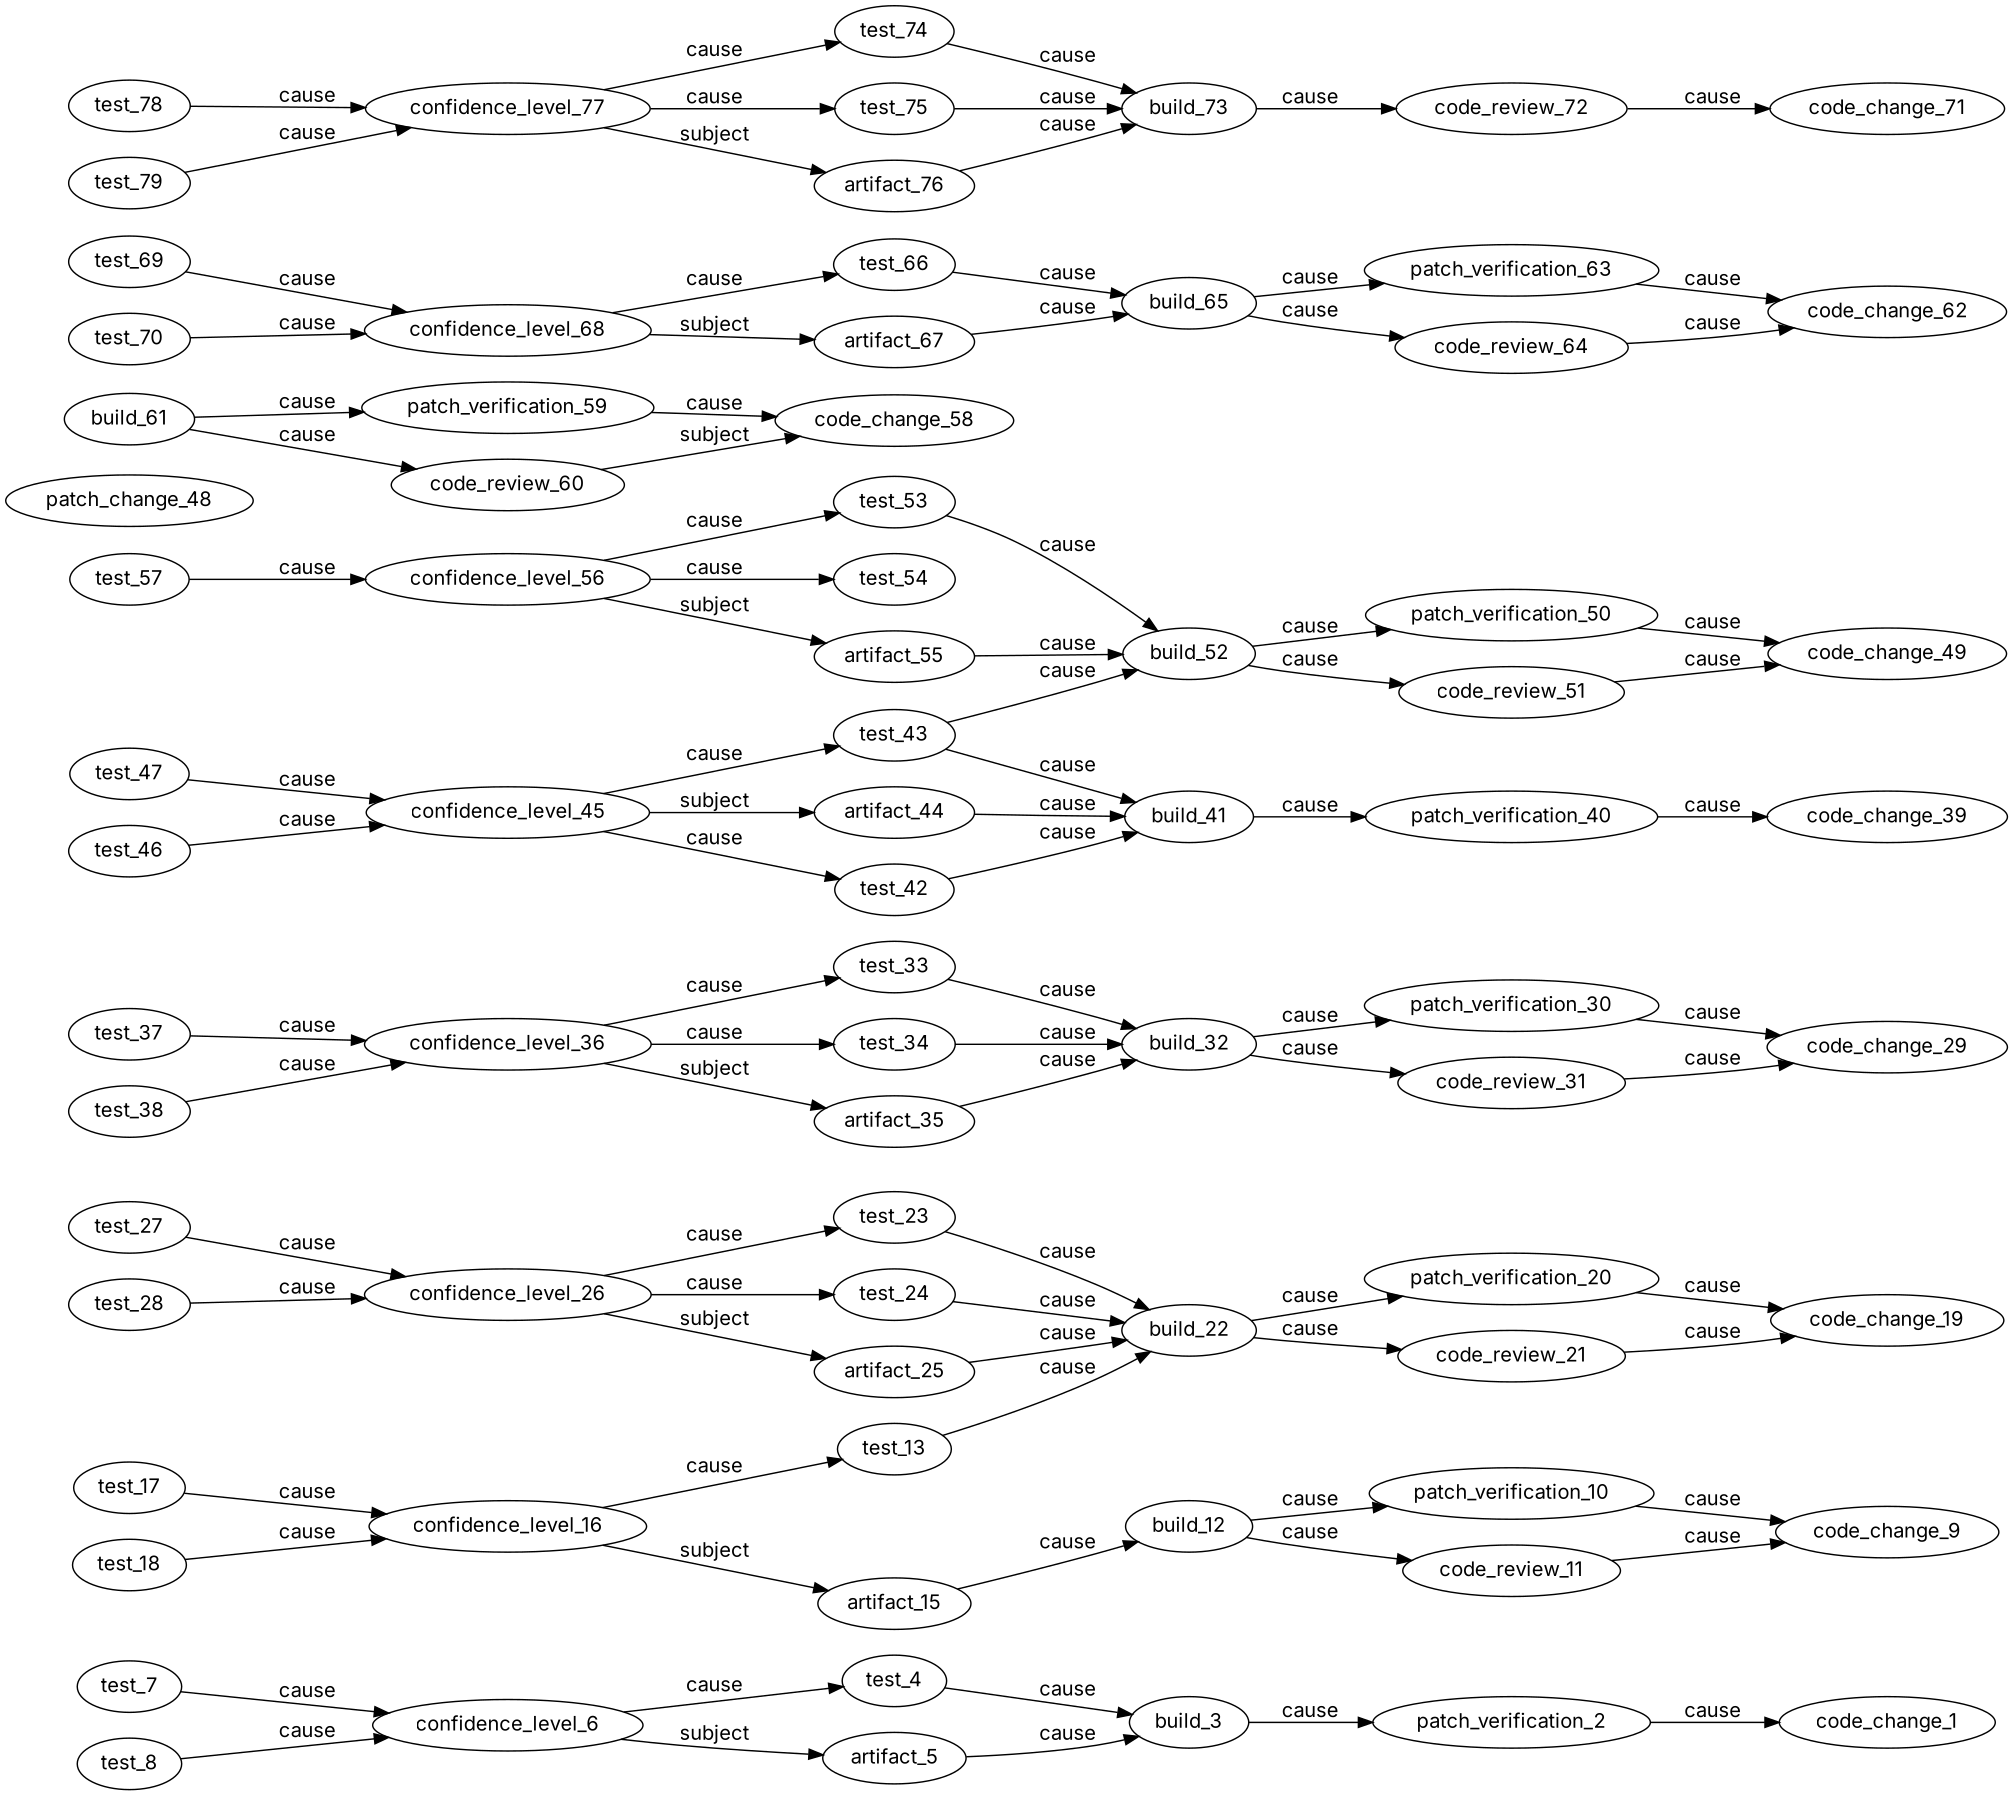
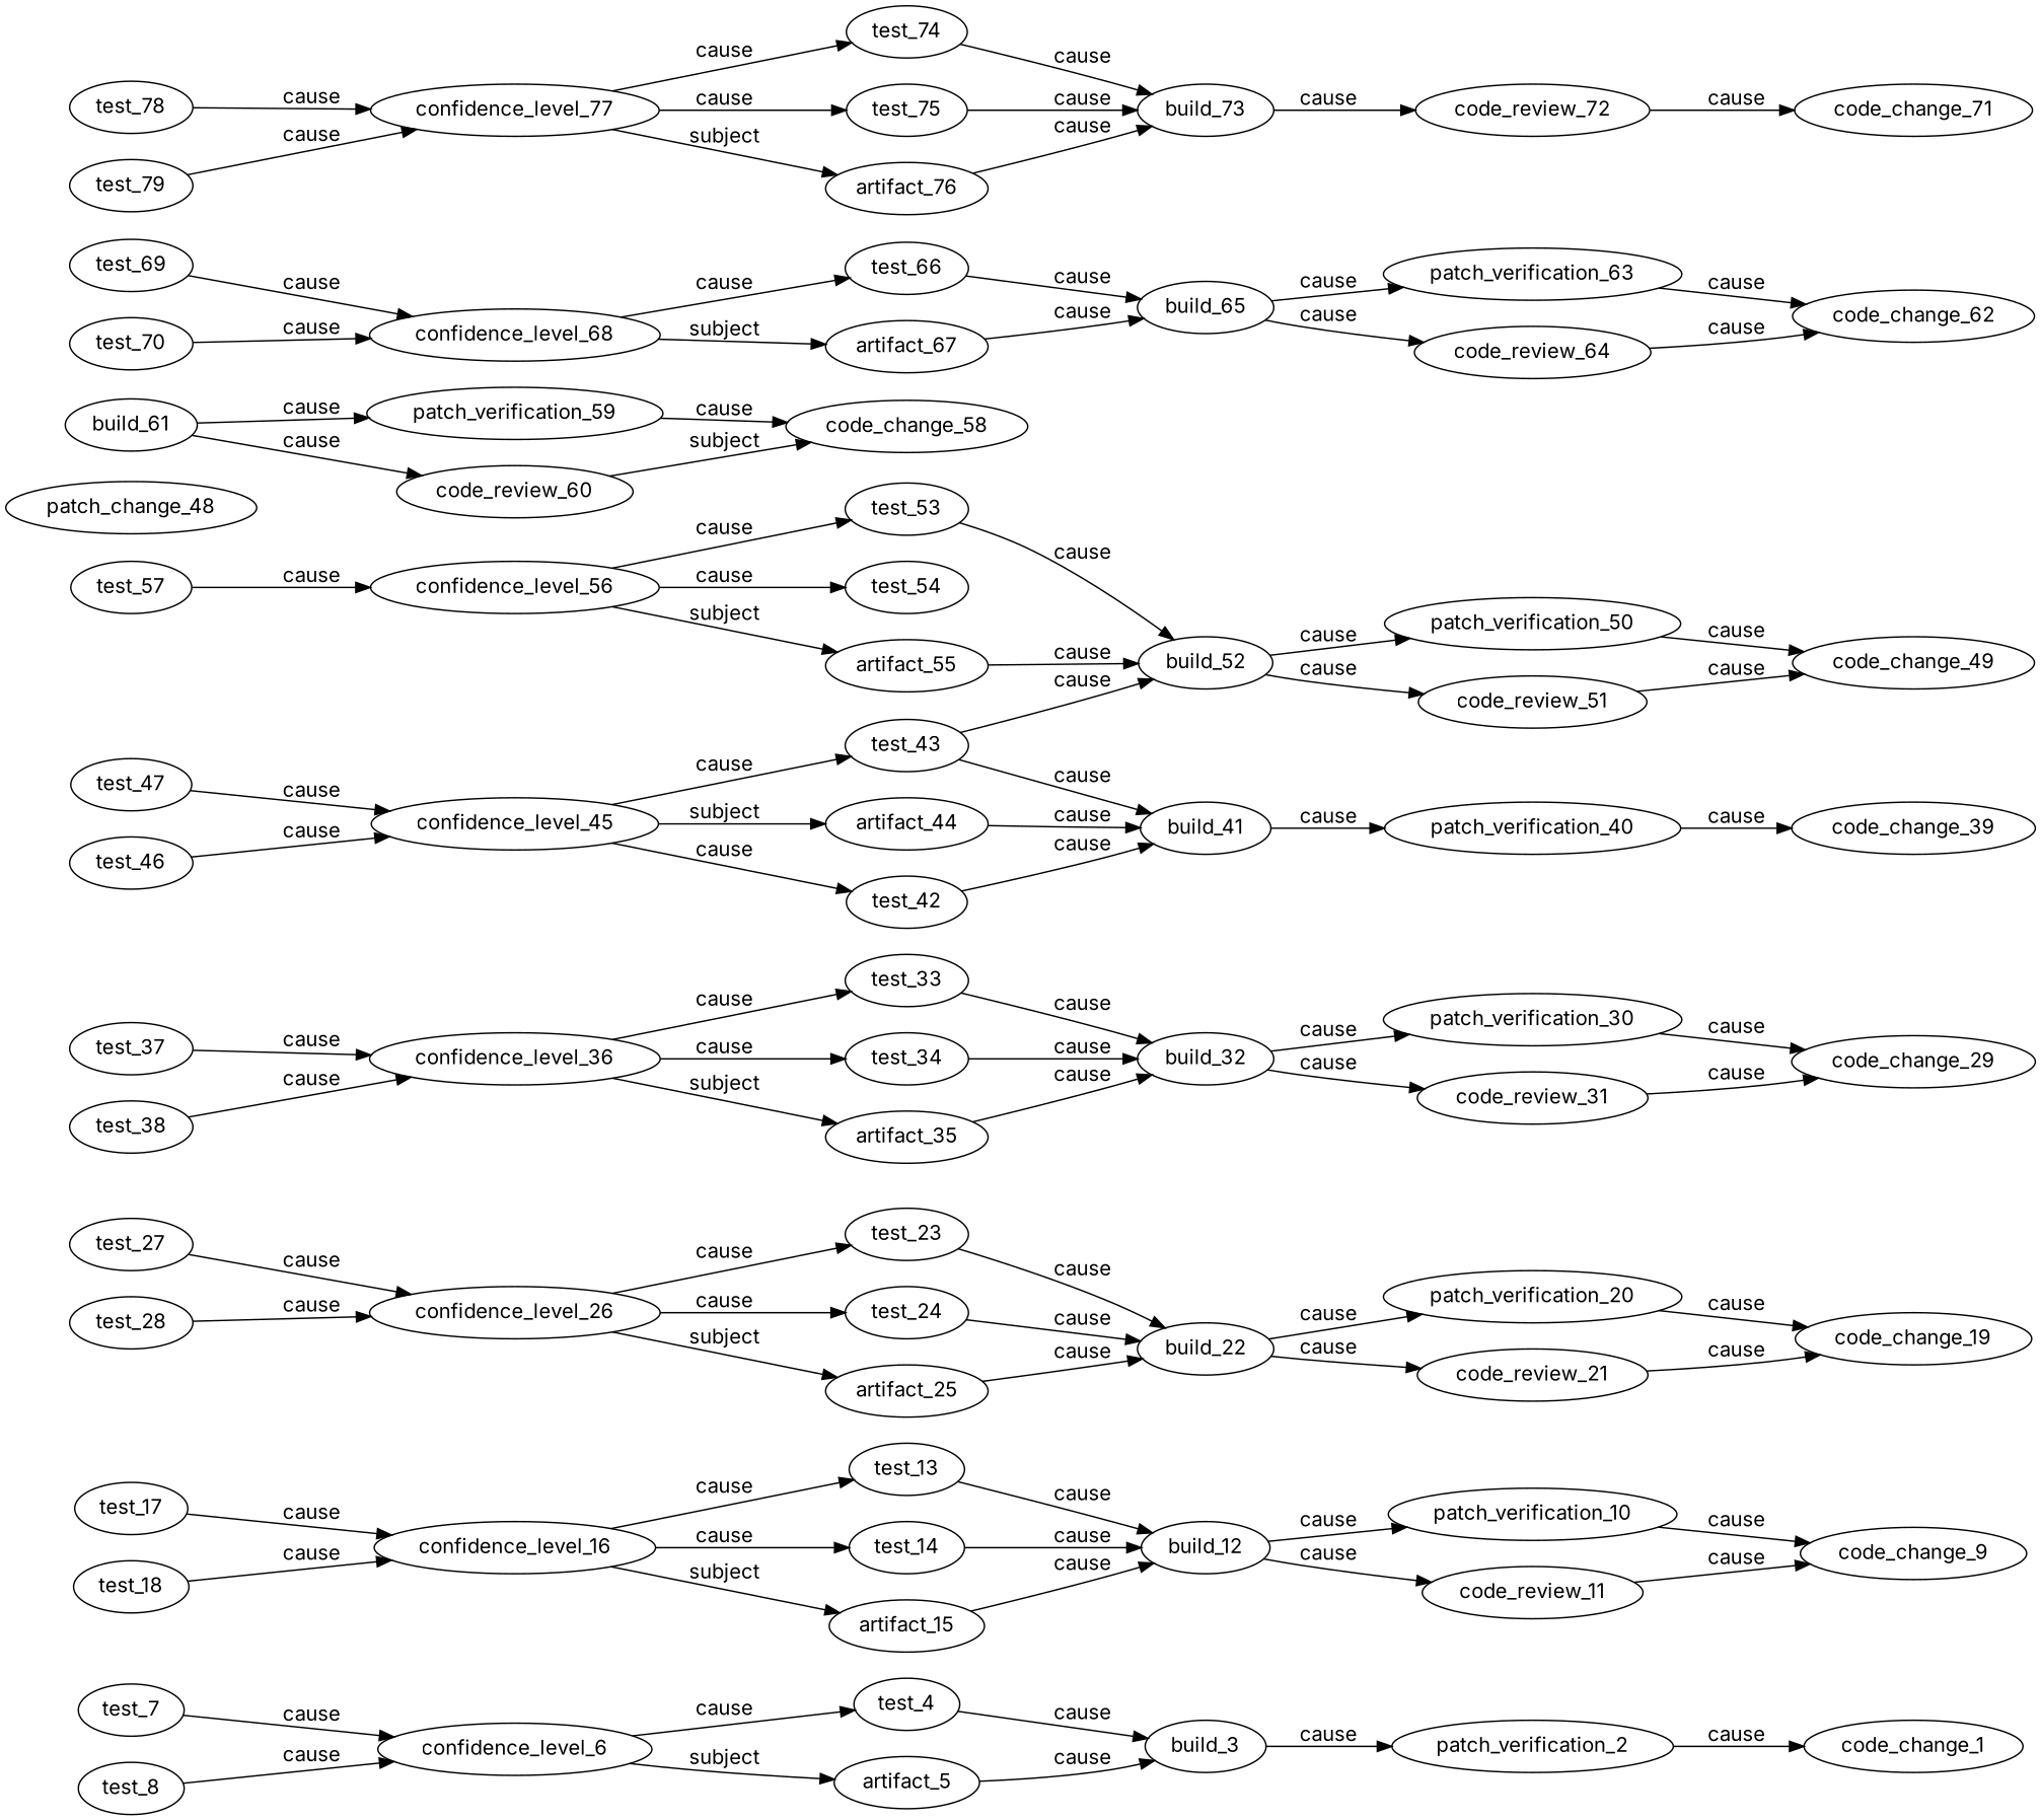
  strict digraph {
    fontname=Inter
    rankdir=LR
    node [fontname=Inter type=test passed=true]
    edge [fontname=Inter]
    code_change_1 [contributor="Clas Ohlson" time=0 type=code_change passed=""]
    patch_verification_2 [time=1 type=patch_verification]
    build_3 [time=2 type=build]
    test_4 [passed=false time=3]
    artifact_5 [time=4 type=artifact passed=""]
    confidence_level_6 [time=5 type=confidence_level value=0.5421198541298509 passed=""]
    test_7 [time=6]
    test_8 [time=7]
    code_change_9 [contributor="Karl-Bertil Jonsson" time=8 type=code_change passed=""]
    patch_verification_10 [time=9 type=patch_verification]
    code_review_11 [reviewer="Gudrun Schyman" time=10 type=code_review]
    build_12 [time=11 type=build]
    test_13 [time=12]
+   test_14 [time=13]
    artifact_15 [time=14 type=artifact passed=""]
    confidence_level_16 [time=15 type=confidence_level value=0.29895622399635613 passed=""]
    test_17 [time=16]
    test_18 [time=17]
    code_change_19 [contributor="Pelle Flöjt" time=18 type=code_change passed=""]
    patch_verification_20 [time=19 type=patch_verification]
    code_review_21 [reviewer="Mark Zuckerberg" time=20 type=code_review]
    build_22 [time=21 type=build]
    test_23 [time=22]
    test_24 [passed=false time=23]
    artifact_25 [time=24 type=artifact passed=""]
    confidence_level_26 [time=25 type=confidence_level value=0.0332918344065547 passed=""]
    test_27 [time=26]
    test_28 [time=27]
    code_change_29 [contributor="Kalle Anka" time=28 type=code_change passed=""]
    patch_verification_30 [time=29 type=patch_verification]
    code_review_31 [reviewer="Kalle Anka" time=30 type=code_review]
    build_32 [time=31 type=build]
    test_33 [time=32]
    test_34 [time=33]
    artifact_35 [time=34 type=artifact passed=""]
    confidence_level_36 [time=35 type=confidence_level value=0.9792079639155418 passed=""]
    test_37 [time=36]
    test_38 [time=37]
    code_change_39 [contributor=Beethoven time=38 type=code_change passed=""]
    patch_verification_40 [time=39 type=patch_verification]
    build_41 [time=40 type=build]
    test_42 [time=41]
    test_43 [time=42]
    build_52 [time=51 type=build]
    artifact_44 [time=43 type=artifact passed=""]
    confidence_level_45 [time=44 type=confidence_level value=0.27310121920891106 passed=""]
    test_46 [time=45]
    test_47 [time=46]
    n49 [contributor="Karl-Bertil Jonsson" label=patch_change_48 time=47 type=code_change passed=""]
    code_change_49 [contributor="Kalle Anka" time=48 type=code_change passed=""]
    patch_verification_50 [time=49 type=patch_verification]
    code_review_51 [reviewer="Mark Zuckerberg" time=50 type=code_review]
    test_53 [time=52]
    test_54 [time=53]
    artifact_55 [time=54 type=artifact passed=""]
    confidence_level_56 [time=55 type=confidence_level value=0.910778930876404 passed=""]
    test_57 [time=56]
    code_change_58 [contributor="Zlatan Ibrahimović" time=57 type=code_change passed=""]
    patch_verification_59 [time=58 type=patch_verification]
    code_review_60 [reviewer="Pelle Flöjt" time=59 type=code_review]
    build_61 [time=60 type=build]
    code_change_62 [contributor="Stånk-Tommy" time=61 type=code_change passed=""]
    patch_verification_63 [time=62 type=patch_verification]
    code_review_64 [reviewer="Erik Broberg" time=63 type=code_review]
    build_65 [time=64 type=build]
    test_66 [time=65]
    artifact_67 [time=66 type=artifact passed=""]
    confidence_level_68 [time=67 type=confidence_level value=0.8398242008406669 passed=""]
    test_69 [time=68]
    test_70 [time=69]
    code_change_71 [contributor="Kalle Anka" time=70 type=code_change passed=""]
    code_review_72 [reviewer="Mark Zuckerberg" time=71 type=code_review]
    build_73 [passed=false time=72 type=build]
    test_74 [time=73]
    test_75 [time=74]
    artifact_76 [time=75 type=artifact passed=""]
    confidence_level_77 [time=76 type=confidence_level value=0.8773683521430939 passed=""]
    test_78 [time=77]
    test_79 [time=78]
    patch_verification_2 -> code_change_1 [label=cause]
    build_3 -> patch_verification_2 [label=cause]
    test_4 -> build_3 [label=cause]
    artifact_5 -> build_3 [label=cause]
    confidence_level_6 -> test_4 [label=cause]
    confidence_level_6 -> artifact_5 [label=subject]
    test_7 -> confidence_level_6 [label=cause]
    test_8 -> confidence_level_6 [label=cause]
    patch_verification_10 -> code_change_9 [label=cause]
    code_review_11 -> code_change_9 [label=cause]
    build_12 -> patch_verification_10 [label=cause]
    build_12 -> code_review_11 [label=cause]
-   test_13 -> build_22 [label=cause]
+   test_13 -> build_12 [label=cause]
+   test_14 -> build_12 [label=cause]
    artifact_15 -> build_12 [label=cause]
    confidence_level_16 -> test_13 [label=cause]
+   confidence_level_16 -> test_14 [label=cause]
    confidence_level_16 -> artifact_15 [label=subject]
    test_17 -> confidence_level_16 [label=cause]
    test_18 -> confidence_level_16 [label=cause]
    patch_verification_20 -> code_change_19 [label=cause]
    code_review_21 -> code_change_19 [label=cause]
    build_22 -> patch_verification_20 [label=cause]
    build_22 -> code_review_21 [label=cause]
    test_23 -> build_22 [label=cause]
    test_24 -> build_22 [label=cause]
    artifact_25 -> build_22 [label=cause]
    confidence_level_26 -> test_23 [label=cause]
    confidence_level_26 -> test_24 [label=cause]
    confidence_level_26 -> artifact_25 [label=subject]
    test_27 -> confidence_level_26 [label=cause]
    test_28 -> confidence_level_26 [label=cause]
    patch_verification_30 -> code_change_29 [label=cause]
    code_review_31 -> code_change_29 [label=cause]
    build_32 -> patch_verification_30 [label=cause]
    build_32 -> code_review_31 [label=cause]
    test_33 -> build_32 [label=cause]
    test_34 -> build_32 [label=cause]
    artifact_35 -> build_32 [label=cause]
    confidence_level_36 -> test_33 [label=cause]
    confidence_level_36 -> test_34 [label=cause]
    confidence_level_36 -> artifact_35 [label=subject]
    test_37 -> confidence_level_36 [label=cause]
    test_38 -> confidence_level_36 [label=cause]
    patch_verification_40 -> code_change_39 [label=cause]
    build_41 -> patch_verification_40 [label=cause]
    test_42 -> build_41 [label=cause]
    test_43 -> build_41 [label=cause]
    test_43 -> build_52 [label=cause]
    build_52 -> patch_verification_50 [label=cause]
    build_52 -> code_review_51 [label=cause]
    artifact_44 -> build_41 [label=cause]
    confidence_level_45 -> test_42 [label=cause]
    confidence_level_45 -> test_43 [label=cause]
    confidence_level_45 -> artifact_44 [label=subject]
    test_46 -> confidence_level_45 [label=cause]
    test_47 -> confidence_level_45 [label=cause]
    patch_verification_50 -> code_change_49 [label=cause]
    code_review_51 -> code_change_49 [label=cause]
    test_53 -> build_52 [label=cause]
    artifact_55 -> build_52 [label=cause]
    confidence_level_56 -> test_53 [label=cause]
    confidence_level_56 -> test_54 [label=cause]
    confidence_level_56 -> artifact_55 [label=subject]
    test_57 -> confidence_level_56 [label=cause]
    patch_verification_59 -> code_change_58 [label=cause]
    code_review_60 -> code_change_58 [label=subject]
    build_61 -> patch_verification_59 [label=cause]
    build_61 -> code_review_60 [label=cause]
    patch_verification_63 -> code_change_62 [label=cause]
    code_review_64 -> code_change_62 [label=cause]
    build_65 -> patch_verification_63 [label=cause]
    build_65 -> code_review_64 [label=cause]
    test_66 -> build_65 [label=cause]
    artifact_67 -> build_65 [label=cause]
    confidence_level_68 -> test_66 [label=cause]
    confidence_level_68 -> artifact_67 [label=subject]
    test_69 -> confidence_level_68 [label=cause]
    test_70 -> confidence_level_68 [label=cause]
    code_review_72 -> code_change_71 [label=cause]
    build_73 -> code_review_72 [label=cause]
    test_74 -> build_73 [label=cause]
    test_75 -> build_73 [label=cause]
    artifact_76 -> build_73 [label=cause]
    confidence_level_77 -> test_74 [label=cause]
    confidence_level_77 -> test_75 [label=cause]
    confidence_level_77 -> artifact_76 [label=subject]
    test_78 -> confidence_level_77 [label=cause]
    test_79 -> confidence_level_77 [label=cause]
  }
